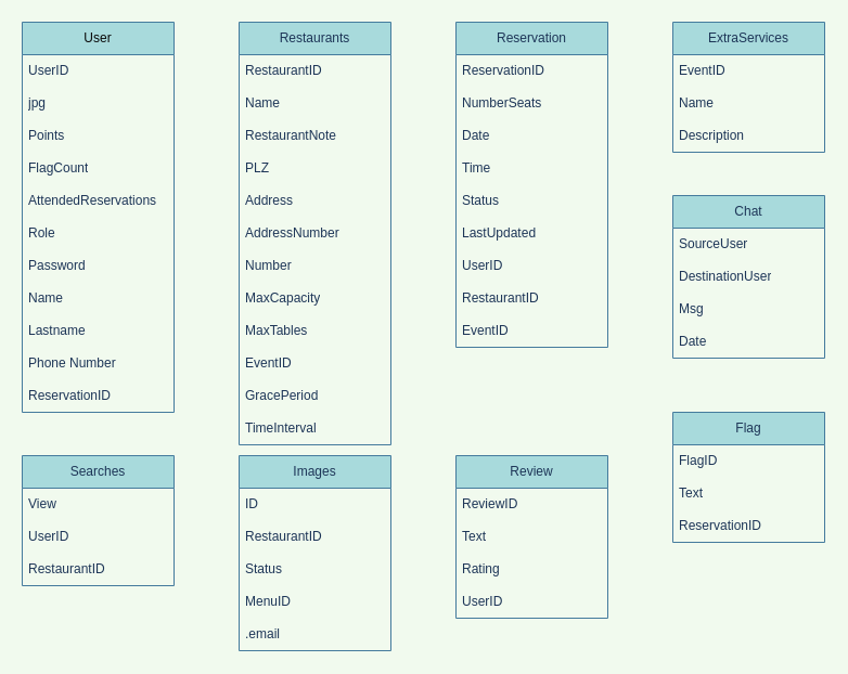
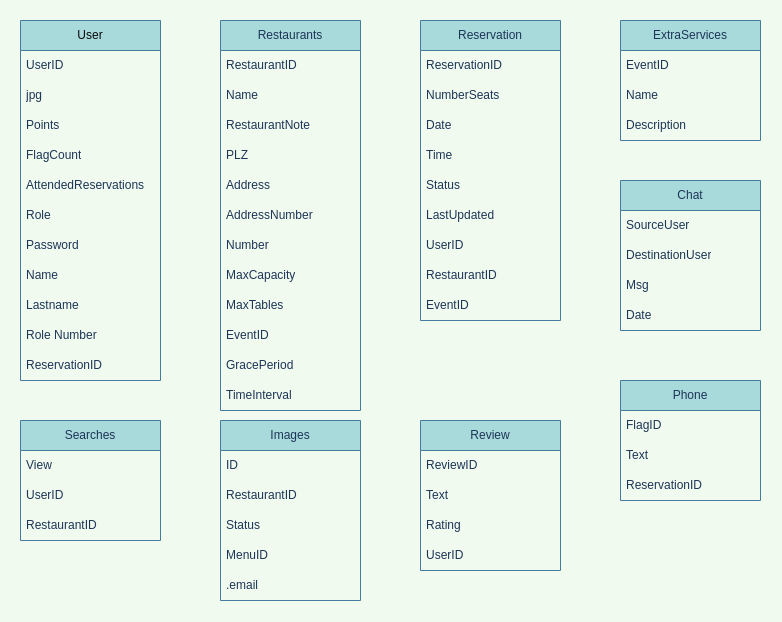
  <mxCell id="0" />
  <mxCell id="1" parent="0" />
  <mxCell id="2" value="&lt;font color=&quot;#0a0a0a&quot;&gt;User&lt;/font&gt;" style="swimlane;fontStyle=0;childLayout=stackLayout;horizontal=1;startSize=30;horizontalStack=0;resizeParent=1;resizeParentMax=0;resizeLast=0;collapsible=1;marginBottom=0;whiteSpace=wrap;html=1;fillColor=#A8DADC;strokeColor=#457B9D;fontColor=#1D3557;" vertex="1" parent="1"><mxGeometry x="20" y="20" width="140" height="360" as="geometry" /></mxCell>
  <mxCell id="3" value="UserID" style="text;strokeColor=none;fillColor=none;align=left;verticalAlign=middle;spacingLeft=4;spacingRight=4;overflow=hidden;points=[[0,0.5],[1,0.5]];portConstraint=eastwest;rotatable=0;whiteSpace=wrap;html=1;fontColor=#1D3557;fillStyle=auto;" vertex="1" parent="2"><mxGeometry y="30" width="140" height="30" as="geometry" /></mxCell>
  <mxCell id="4" value="jpg" style="text;strokeColor=none;fillColor=none;align=left;verticalAlign=middle;spacingLeft=4;spacingRight=4;overflow=hidden;points=[[0,0.5],[1,0.5]];portConstraint=eastwest;rotatable=0;whiteSpace=wrap;html=1;fontColor=#1D3557;" vertex="1" parent="2"><mxGeometry y="60" width="140" height="30" as="geometry" /></mxCell>
  <mxCell id="5" value="Points" style="text;strokeColor=none;fillColor=none;align=left;verticalAlign=middle;spacingLeft=4;spacingRight=4;overflow=hidden;points=[[0,0.5],[1,0.5]];portConstraint=eastwest;rotatable=0;whiteSpace=wrap;html=1;fontColor=#1D3557;" vertex="1" parent="2"><mxGeometry y="90" width="140" height="30" as="geometry" /></mxCell>
  <mxCell id="6" value="FlagCount" style="text;strokeColor=none;fillColor=none;align=left;verticalAlign=middle;spacingLeft=4;spacingRight=4;overflow=hidden;points=[[0,0.5],[1,0.5]];portConstraint=eastwest;rotatable=0;whiteSpace=wrap;html=1;fontColor=#1D3557;" vertex="1" parent="2"><mxGeometry y="120" width="140" height="30" as="geometry" /></mxCell>
  <mxCell id="7" value="AttendedReservations" style="text;strokeColor=none;fillColor=none;align=left;verticalAlign=middle;spacingLeft=4;spacingRight=4;overflow=hidden;points=[[0,0.5],[1,0.5]];portConstraint=eastwest;rotatable=0;whiteSpace=wrap;html=1;fontColor=#1D3557;" vertex="1" parent="2"><mxGeometry y="150" width="140" height="30" as="geometry" /></mxCell>
  <mxCell id="8" value="Role" style="text;strokeColor=none;fillColor=none;align=left;verticalAlign=middle;spacingLeft=4;spacingRight=4;overflow=hidden;points=[[0,0.5],[1,0.5]];portConstraint=eastwest;rotatable=0;whiteSpace=wrap;html=1;fontColor=#1D3557;" vertex="1" parent="2"><mxGeometry y="180" width="140" height="30" as="geometry" /></mxCell>
  <mxCell id="9" value="Password" style="text;strokeColor=none;fillColor=none;align=left;verticalAlign=middle;spacingLeft=4;spacingRight=4;overflow=hidden;points=[[0,0.5],[1,0.5]];portConstraint=eastwest;rotatable=0;whiteSpace=wrap;html=1;fontColor=#1D3557;" vertex="1" parent="2"><mxGeometry y="210" width="140" height="30" as="geometry" /></mxCell>
  <mxCell id="10" value="Name" style="text;strokeColor=none;fillColor=none;align=left;verticalAlign=middle;spacingLeft=4;spacingRight=4;overflow=hidden;points=[[0,0.5],[1,0.5]];portConstraint=eastwest;rotatable=0;whiteSpace=wrap;html=1;fontColor=#1D3557;" vertex="1" parent="2"><mxGeometry y="240" width="140" height="30" as="geometry" /></mxCell>
  <mxCell id="11" value="Lastname" style="text;strokeColor=none;fillColor=none;align=left;verticalAlign=middle;spacingLeft=4;spacingRight=4;overflow=hidden;points=[[0,0.5],[1,0.5]];portConstraint=eastwest;rotatable=0;whiteSpace=wrap;html=1;fontColor=#1D3557;" vertex="1" parent="2"><mxGeometry y="270" width="140" height="30" as="geometry" /></mxCell>
- <mxCell id="12" value="Phone Number" style="text;strokeColor=none;fillColor=none;align=left;verticalAlign=middle;spacingLeft=4;spacingRight=4;overflow=hidden;points=[[0,0.5],[1,0.5]];portConstraint=eastwest;rotatable=0;whiteSpace=wrap;html=1;fontColor=#1D3557;" vertex="1" parent="2"><mxGeometry y="300" width="140" height="30" as="geometry" /></mxCell>
+ <mxCell id="12" value="Role Number" style="text;strokeColor=none;fillColor=none;align=left;verticalAlign=middle;spacingLeft=4;spacingRight=4;overflow=hidden;points=[[0,0.5],[1,0.5]];portConstraint=eastwest;rotatable=0;whiteSpace=wrap;html=1;fontColor=#1D3557;" vertex="1" parent="2"><mxGeometry y="300" width="140" height="30" as="geometry" /></mxCell>
  <mxCell id="13" value="ReservationID" style="text;strokeColor=none;fillColor=none;align=left;verticalAlign=middle;spacingLeft=4;spacingRight=4;overflow=hidden;points=[[0,0.5],[1,0.5]];portConstraint=eastwest;rotatable=0;whiteSpace=wrap;html=1;fontColor=#1D3557;" vertex="1" parent="2"><mxGeometry y="330" width="140" height="30" as="geometry" /></mxCell>
  <mxCell id="14" value="Restaurants" style="swimlane;fontStyle=0;childLayout=stackLayout;horizontal=1;startSize=30;horizontalStack=0;resizeParent=1;resizeParentMax=0;resizeLast=0;collapsible=1;marginBottom=0;whiteSpace=wrap;html=1;strokeColor=#457B9D;fontColor=#1D3557;fillColor=#A8DADC;" vertex="1" parent="1"><mxGeometry x="220" y="20" width="140" height="390" as="geometry"><mxRectangle x="240" y="40" width="110" height="30" as="alternateBounds" /></mxGeometry></mxCell>
  <mxCell id="15" value="RestaurantID" style="text;strokeColor=none;fillColor=none;align=left;verticalAlign=middle;spacingLeft=4;spacingRight=4;overflow=hidden;points=[[0,0.5],[1,0.5]];portConstraint=eastwest;rotatable=0;whiteSpace=wrap;html=1;fontColor=#1D3557;" vertex="1" parent="14"><mxGeometry y="30" width="140" height="30" as="geometry" /></mxCell>
  <mxCell id="16" value="Name" style="text;strokeColor=none;fillColor=none;align=left;verticalAlign=middle;spacingLeft=4;spacingRight=4;overflow=hidden;points=[[0,0.5],[1,0.5]];portConstraint=eastwest;rotatable=0;whiteSpace=wrap;html=1;fontColor=#1D3557;" vertex="1" parent="14"><mxGeometry y="60" width="140" height="30" as="geometry" /></mxCell>
  <mxCell id="17" value="RestaurantNote" style="text;strokeColor=none;fillColor=none;align=left;verticalAlign=middle;spacingLeft=4;spacingRight=4;overflow=hidden;points=[[0,0.5],[1,0.5]];portConstraint=eastwest;rotatable=0;whiteSpace=wrap;html=1;fontColor=#1D3557;" vertex="1" parent="14"><mxGeometry y="90" width="140" height="30" as="geometry" /></mxCell>
  <mxCell id="18" value="PLZ" style="text;strokeColor=none;fillColor=none;align=left;verticalAlign=middle;spacingLeft=4;spacingRight=4;overflow=hidden;points=[[0,0.5],[1,0.5]];portConstraint=eastwest;rotatable=0;whiteSpace=wrap;html=1;fontColor=#1D3557;" vertex="1" parent="14"><mxGeometry y="120" width="140" height="30" as="geometry" /></mxCell>
  <mxCell id="19" value="Address" style="text;strokeColor=none;fillColor=none;align=left;verticalAlign=middle;spacingLeft=4;spacingRight=4;overflow=hidden;points=[[0,0.5],[1,0.5]];portConstraint=eastwest;rotatable=0;whiteSpace=wrap;html=1;fontColor=#1D3557;" vertex="1" parent="14"><mxGeometry y="150" width="140" height="30" as="geometry" /></mxCell>
  <mxCell id="20" value="AddressNumber" style="text;strokeColor=none;fillColor=none;align=left;verticalAlign=middle;spacingLeft=4;spacingRight=4;overflow=hidden;points=[[0,0.5],[1,0.5]];portConstraint=eastwest;rotatable=0;whiteSpace=wrap;html=1;fontColor=#1D3557;" vertex="1" parent="14"><mxGeometry y="180" width="140" height="30" as="geometry" /></mxCell>
  <mxCell id="21" value="Number" style="text;strokeColor=none;fillColor=none;align=left;verticalAlign=middle;spacingLeft=4;spacingRight=4;overflow=hidden;points=[[0,0.5],[1,0.5]];portConstraint=eastwest;rotatable=0;whiteSpace=wrap;html=1;fontColor=#1D3557;" vertex="1" parent="14"><mxGeometry y="210" width="140" height="30" as="geometry" /></mxCell>
  <mxCell id="22" value="MaxCapacity" style="text;strokeColor=none;fillColor=none;align=left;verticalAlign=middle;spacingLeft=4;spacingRight=4;overflow=hidden;points=[[0,0.5],[1,0.5]];portConstraint=eastwest;rotatable=0;whiteSpace=wrap;html=1;fontColor=#1D3557;" vertex="1" parent="14"><mxGeometry y="240" width="140" height="30" as="geometry" /></mxCell>
  <mxCell id="23" value="MaxTables" style="text;strokeColor=none;fillColor=none;align=left;verticalAlign=middle;spacingLeft=4;spacingRight=4;overflow=hidden;points=[[0,0.5],[1,0.5]];portConstraint=eastwest;rotatable=0;whiteSpace=wrap;html=1;fontColor=#1D3557;" vertex="1" parent="14"><mxGeometry y="270" width="140" height="30" as="geometry" /></mxCell>
  <mxCell id="24" value="EventID" style="text;strokeColor=none;fillColor=none;align=left;verticalAlign=middle;spacingLeft=4;spacingRight=4;overflow=hidden;points=[[0,0.5],[1,0.5]];portConstraint=eastwest;rotatable=0;whiteSpace=wrap;html=1;fontColor=#1D3557;" vertex="1" parent="14"><mxGeometry y="300" width="140" height="30" as="geometry" /></mxCell>
  <mxCell id="25" value="GracePeriod" style="text;strokeColor=none;fillColor=none;align=left;verticalAlign=middle;spacingLeft=4;spacingRight=4;overflow=hidden;points=[[0,0.5],[1,0.5]];portConstraint=eastwest;rotatable=0;whiteSpace=wrap;html=1;fontColor=#1D3557;" vertex="1" parent="14"><mxGeometry y="330" width="140" height="30" as="geometry" /></mxCell>
  <mxCell id="26" value="TimeInterval" style="text;strokeColor=none;fillColor=none;align=left;verticalAlign=middle;spacingLeft=4;spacingRight=4;overflow=hidden;points=[[0,0.5],[1,0.5]];portConstraint=eastwest;rotatable=0;whiteSpace=wrap;html=1;fontColor=#1D3557;" vertex="1" parent="14"><mxGeometry y="360" width="140" height="30" as="geometry" /></mxCell>
  <mxCell id="27" value="Reservation" style="swimlane;fontStyle=0;childLayout=stackLayout;horizontal=1;startSize=30;horizontalStack=0;resizeParent=1;resizeParentMax=0;resizeLast=0;collapsible=1;marginBottom=0;whiteSpace=wrap;html=1;fillStyle=auto;strokeColor=#457B9D;fontColor=#1D3557;fillColor=#A8DADC;" vertex="1" parent="1"><mxGeometry x="420" y="20" width="140" height="300" as="geometry" /></mxCell>
  <mxCell id="28" value="ReservationID" style="text;strokeColor=none;fillColor=none;align=left;verticalAlign=middle;spacingLeft=4;spacingRight=4;overflow=hidden;points=[[0,0.5],[1,0.5]];portConstraint=eastwest;rotatable=0;whiteSpace=wrap;html=1;fillStyle=auto;fontColor=#1D3557;" vertex="1" parent="27"><mxGeometry y="30" width="140" height="30" as="geometry" /></mxCell>
  <mxCell id="29" value="NumberSeats" style="text;strokeColor=none;fillColor=none;align=left;verticalAlign=middle;spacingLeft=4;spacingRight=4;overflow=hidden;points=[[0,0.5],[1,0.5]];portConstraint=eastwest;rotatable=0;whiteSpace=wrap;html=1;fillStyle=auto;fontColor=#1D3557;" vertex="1" parent="27"><mxGeometry y="60" width="140" height="30" as="geometry" /></mxCell>
  <mxCell id="30" value="Date" style="text;strokeColor=none;fillColor=none;align=left;verticalAlign=middle;spacingLeft=4;spacingRight=4;overflow=hidden;points=[[0,0.5],[1,0.5]];portConstraint=eastwest;rotatable=0;whiteSpace=wrap;html=1;fillStyle=auto;fontColor=#1D3557;" vertex="1" parent="27"><mxGeometry y="90" width="140" height="30" as="geometry" /></mxCell>
  <mxCell id="31" value="Time" style="text;strokeColor=none;fillColor=none;align=left;verticalAlign=middle;spacingLeft=4;spacingRight=4;overflow=hidden;points=[[0,0.5],[1,0.5]];portConstraint=eastwest;rotatable=0;whiteSpace=wrap;html=1;fontColor=#1D3557;" vertex="1" parent="27"><mxGeometry y="120" width="140" height="30" as="geometry" /></mxCell>
  <mxCell id="32" value="Status" style="text;strokeColor=none;fillColor=none;align=left;verticalAlign=middle;spacingLeft=4;spacingRight=4;overflow=hidden;points=[[0,0.5],[1,0.5]];portConstraint=eastwest;rotatable=0;whiteSpace=wrap;html=1;fontColor=#1D3557;" vertex="1" parent="27"><mxGeometry y="150" width="140" height="30" as="geometry" /></mxCell>
  <mxCell id="33" value="LastUpdated" style="text;strokeColor=none;fillColor=none;align=left;verticalAlign=middle;spacingLeft=4;spacingRight=4;overflow=hidden;points=[[0,0.5],[1,0.5]];portConstraint=eastwest;rotatable=0;whiteSpace=wrap;html=1;fontColor=#1D3557;" vertex="1" parent="27"><mxGeometry y="180" width="140" height="30" as="geometry" /></mxCell>
  <mxCell id="34" value="UserID" style="text;strokeColor=none;fillColor=none;align=left;verticalAlign=middle;spacingLeft=4;spacingRight=4;overflow=hidden;points=[[0,0.5],[1,0.5]];portConstraint=eastwest;rotatable=0;whiteSpace=wrap;html=1;fontColor=#1D3557;fillStyle=auto;" vertex="1" parent="27"><mxGeometry y="210" width="140" height="30" as="geometry" /></mxCell>
  <mxCell id="35" value="RestaurantID" style="text;strokeColor=none;fillColor=none;align=left;verticalAlign=middle;spacingLeft=4;spacingRight=4;overflow=hidden;points=[[0,0.5],[1,0.5]];portConstraint=eastwest;rotatable=0;whiteSpace=wrap;html=1;fontColor=#1D3557;" vertex="1" parent="27"><mxGeometry y="240" width="140" height="30" as="geometry" /></mxCell>
  <mxCell id="36" value="EventID" style="text;strokeColor=none;fillColor=none;align=left;verticalAlign=middle;spacingLeft=4;spacingRight=4;overflow=hidden;points=[[0,0.5],[1,0.5]];portConstraint=eastwest;rotatable=0;whiteSpace=wrap;html=1;fontColor=#1D3557;" vertex="1" parent="27"><mxGeometry y="270" width="140" height="30" as="geometry" /></mxCell>
  <mxCell id="37" value="ExtraServices" style="swimlane;fontStyle=0;childLayout=stackLayout;horizontal=1;startSize=30;horizontalStack=0;resizeParent=1;resizeParentMax=0;resizeLast=0;collapsible=1;marginBottom=0;whiteSpace=wrap;html=1;strokeColor=#457B9D;fontColor=#1D3557;fillColor=#A8DADC;" vertex="1" parent="1"><mxGeometry x="620" y="20" width="140" height="120" as="geometry" /></mxCell>
  <mxCell id="38" value="EventID" style="text;strokeColor=none;fillColor=none;align=left;verticalAlign=middle;spacingLeft=4;spacingRight=4;overflow=hidden;points=[[0,0.5],[1,0.5]];portConstraint=eastwest;rotatable=0;whiteSpace=wrap;html=1;fontColor=#1D3557;" vertex="1" parent="37"><mxGeometry y="30" width="140" height="30" as="geometry" /></mxCell>
  <mxCell id="39" value="Name" style="text;strokeColor=none;fillColor=none;align=left;verticalAlign=middle;spacingLeft=4;spacingRight=4;overflow=hidden;points=[[0,0.5],[1,0.5]];portConstraint=eastwest;rotatable=0;whiteSpace=wrap;html=1;fontColor=#1D3557;" vertex="1" parent="37"><mxGeometry y="60" width="140" height="30" as="geometry" /></mxCell>
  <mxCell id="40" value="Description" style="text;strokeColor=none;fillColor=none;align=left;verticalAlign=middle;spacingLeft=4;spacingRight=4;overflow=hidden;points=[[0,0.5],[1,0.5]];portConstraint=eastwest;rotatable=0;whiteSpace=wrap;html=1;fontColor=#1D3557;" vertex="1" parent="37"><mxGeometry y="90" width="140" height="30" as="geometry" /></mxCell>
  <mxCell id="41" value="Images" style="swimlane;fontStyle=0;childLayout=stackLayout;horizontal=1;startSize=30;horizontalStack=0;resizeParent=1;resizeParentMax=0;resizeLast=0;collapsible=1;marginBottom=0;whiteSpace=wrap;html=1;strokeColor=#457B9D;fontColor=#1D3557;fillColor=#A8DADC;" vertex="1" parent="1"><mxGeometry x="220" y="420" width="140" height="180" as="geometry" /></mxCell>
  <mxCell id="42" value="ID" style="text;strokeColor=none;fillColor=none;align=left;verticalAlign=middle;spacingLeft=4;spacingRight=4;overflow=hidden;points=[[0,0.5],[1,0.5]];portConstraint=eastwest;rotatable=0;whiteSpace=wrap;html=1;fontColor=#1D3557;" vertex="1" parent="41"><mxGeometry y="30" width="140" height="30" as="geometry" /></mxCell>
  <mxCell id="43" value="RestaurantID" style="text;strokeColor=none;fillColor=none;align=left;verticalAlign=middle;spacingLeft=4;spacingRight=4;overflow=hidden;points=[[0,0.5],[1,0.5]];portConstraint=eastwest;rotatable=0;whiteSpace=wrap;html=1;fontColor=#1D3557;" vertex="1" parent="41"><mxGeometry y="60" width="140" height="30" as="geometry" /></mxCell>
  <mxCell id="44" value="Status" style="text;strokeColor=none;fillColor=none;align=left;verticalAlign=middle;spacingLeft=4;spacingRight=4;overflow=hidden;points=[[0,0.5],[1,0.5]];portConstraint=eastwest;rotatable=0;whiteSpace=wrap;html=1;fontColor=#1D3557;" vertex="1" parent="41"><mxGeometry y="90" width="140" height="30" as="geometry" /></mxCell>
  <mxCell id="45" value="MenuID" style="text;strokeColor=none;fillColor=none;align=left;verticalAlign=middle;spacingLeft=4;spacingRight=4;overflow=hidden;points=[[0,0.5],[1,0.5]];portConstraint=eastwest;rotatable=0;whiteSpace=wrap;html=1;fontColor=#1D3557;" vertex="1" parent="41"><mxGeometry y="120" width="140" height="30" as="geometry" /></mxCell>
  <mxCell id="46" value=".email" style="text;strokeColor=none;fillColor=none;align=left;verticalAlign=middle;spacingLeft=4;spacingRight=4;overflow=hidden;points=[[0,0.5],[1,0.5]];portConstraint=eastwest;rotatable=0;whiteSpace=wrap;html=1;fontColor=#1D3557;" vertex="1" parent="41"><mxGeometry y="150" width="140" height="30" as="geometry" /></mxCell>
  <mxCell id="47" value="Review" style="swimlane;fontStyle=0;childLayout=stackLayout;horizontal=1;startSize=30;horizontalStack=0;resizeParent=1;resizeParentMax=0;resizeLast=0;collapsible=1;marginBottom=0;whiteSpace=wrap;html=1;strokeColor=#457B9D;fontColor=#1D3557;fillColor=#A8DADC;" vertex="1" parent="1"><mxGeometry x="420" y="420" width="140" height="150" as="geometry" /></mxCell>
  <mxCell id="48" value="ReviewID" style="text;strokeColor=none;fillColor=none;align=left;verticalAlign=middle;spacingLeft=4;spacingRight=4;overflow=hidden;points=[[0,0.5],[1,0.5]];portConstraint=eastwest;rotatable=0;whiteSpace=wrap;html=1;fontColor=#1D3557;" vertex="1" parent="47"><mxGeometry y="30" width="140" height="30" as="geometry" /></mxCell>
  <mxCell id="49" value="Text" style="text;strokeColor=none;fillColor=none;align=left;verticalAlign=middle;spacingLeft=4;spacingRight=4;overflow=hidden;points=[[0,0.5],[1,0.5]];portConstraint=eastwest;rotatable=0;whiteSpace=wrap;html=1;fontColor=#1D3557;" vertex="1" parent="47"><mxGeometry y="60" width="140" height="30" as="geometry" /></mxCell>
  <mxCell id="50" value="Rating" style="text;strokeColor=none;fillColor=none;align=left;verticalAlign=middle;spacingLeft=4;spacingRight=4;overflow=hidden;points=[[0,0.5],[1,0.5]];portConstraint=eastwest;rotatable=0;whiteSpace=wrap;html=1;fontColor=#1D3557;" vertex="1" parent="47"><mxGeometry y="90" width="140" height="30" as="geometry" /></mxCell>
  <mxCell id="51" value="UserID" style="text;strokeColor=none;fillColor=none;align=left;verticalAlign=middle;spacingLeft=4;spacingRight=4;overflow=hidden;points=[[0,0.5],[1,0.5]];portConstraint=eastwest;rotatable=0;whiteSpace=wrap;html=1;fontColor=#1D3557;" vertex="1" parent="47"><mxGeometry y="120" width="140" height="30" as="geometry" /></mxCell>
  <mxCell id="52" value="Chat" style="swimlane;fontStyle=0;childLayout=stackLayout;horizontal=1;startSize=30;horizontalStack=0;resizeParent=1;resizeParentMax=0;resizeLast=0;collapsible=1;marginBottom=0;whiteSpace=wrap;html=1;strokeColor=#457B9D;fontColor=#1D3557;fillColor=#A8DADC;" vertex="1" parent="1"><mxGeometry x="620" y="180" width="140" height="150" as="geometry" /></mxCell>
  <mxCell id="53" value="SourceUser" style="text;strokeColor=none;fillColor=none;align=left;verticalAlign=middle;spacingLeft=4;spacingRight=4;overflow=hidden;points=[[0,0.5],[1,0.5]];portConstraint=eastwest;rotatable=0;whiteSpace=wrap;html=1;fontColor=#1D3557;" vertex="1" parent="52"><mxGeometry y="30" width="140" height="30" as="geometry" /></mxCell>
  <mxCell id="54" value="DestinationUser" style="text;strokeColor=none;fillColor=none;align=left;verticalAlign=middle;spacingLeft=4;spacingRight=4;overflow=hidden;points=[[0,0.5],[1,0.5]];portConstraint=eastwest;rotatable=0;whiteSpace=wrap;html=1;fontColor=#1D3557;" vertex="1" parent="52"><mxGeometry y="60" width="140" height="30" as="geometry" /></mxCell>
  <mxCell id="55" value="Msg" style="text;strokeColor=none;fillColor=none;align=left;verticalAlign=middle;spacingLeft=4;spacingRight=4;overflow=hidden;points=[[0,0.5],[1,0.5]];portConstraint=eastwest;rotatable=0;whiteSpace=wrap;html=1;fontColor=#1D3557;" vertex="1" parent="52"><mxGeometry y="90" width="140" height="30" as="geometry" /></mxCell>
  <mxCell id="56" value="Date" style="text;strokeColor=none;fillColor=none;align=left;verticalAlign=middle;spacingLeft=4;spacingRight=4;overflow=hidden;points=[[0,0.5],[1,0.5]];portConstraint=eastwest;rotatable=0;whiteSpace=wrap;html=1;fontColor=#1D3557;" vertex="1" parent="52"><mxGeometry y="120" width="140" height="30" as="geometry" /></mxCell>
- <mxCell id="57" value="Flag" style="swimlane;fontStyle=0;childLayout=stackLayout;horizontal=1;startSize=30;horizontalStack=0;resizeParent=1;resizeParentMax=0;resizeLast=0;collapsible=1;marginBottom=0;whiteSpace=wrap;html=1;strokeColor=#457B9D;fontColor=#1D3557;fillColor=#A8DADC;" vertex="1" parent="1"><mxGeometry x="620" y="380" width="140" height="120" as="geometry" /></mxCell>
+ <mxCell id="57" value="Phone" style="swimlane;fontStyle=0;childLayout=stackLayout;horizontal=1;startSize=30;horizontalStack=0;resizeParent=1;resizeParentMax=0;resizeLast=0;collapsible=1;marginBottom=0;whiteSpace=wrap;html=1;strokeColor=#457B9D;fontColor=#1D3557;fillColor=#A8DADC;" vertex="1" parent="1"><mxGeometry x="620" y="380" width="140" height="120" as="geometry" /></mxCell>
  <mxCell id="58" value="FlagID" style="text;strokeColor=none;fillColor=none;align=left;verticalAlign=middle;spacingLeft=4;spacingRight=4;overflow=hidden;points=[[0,0.5],[1,0.5]];portConstraint=eastwest;rotatable=0;whiteSpace=wrap;html=1;fontColor=#1D3557;" vertex="1" parent="57"><mxGeometry y="30" width="140" height="30" as="geometry" /></mxCell>
  <mxCell id="59" value="Text" style="text;strokeColor=none;fillColor=none;align=left;verticalAlign=middle;spacingLeft=4;spacingRight=4;overflow=hidden;points=[[0,0.5],[1,0.5]];portConstraint=eastwest;rotatable=0;whiteSpace=wrap;html=1;fontColor=#1D3557;" vertex="1" parent="57"><mxGeometry y="60" width="140" height="30" as="geometry" /></mxCell>
  <mxCell id="60" value="ReservationID" style="text;strokeColor=none;fillColor=none;align=left;verticalAlign=middle;spacingLeft=4;spacingRight=4;overflow=hidden;points=[[0,0.5],[1,0.5]];portConstraint=eastwest;rotatable=0;whiteSpace=wrap;html=1;fontColor=#1D3557;" vertex="1" parent="57"><mxGeometry y="90" width="140" height="30" as="geometry" /></mxCell>
  <mxCell id="61" value="Searches" style="swimlane;fontStyle=0;childLayout=stackLayout;horizontal=1;startSize=30;horizontalStack=0;resizeParent=1;resizeParentMax=0;resizeLast=0;collapsible=1;marginBottom=0;whiteSpace=wrap;html=1;strokeColor=#457B9D;fontColor=#1D3557;fillColor=#A8DADC;" vertex="1" parent="1"><mxGeometry x="20" y="420" width="140" height="120" as="geometry" /></mxCell>
  <mxCell id="62" value="View" style="text;strokeColor=none;fillColor=none;align=left;verticalAlign=middle;spacingLeft=4;spacingRight=4;overflow=hidden;points=[[0,0.5],[1,0.5]];portConstraint=eastwest;rotatable=0;whiteSpace=wrap;html=1;fontColor=#1D3557;" vertex="1" parent="61"><mxGeometry y="30" width="140" height="30" as="geometry" /></mxCell>
  <mxCell id="63" value="UserID" style="text;strokeColor=none;fillColor=none;align=left;verticalAlign=middle;spacingLeft=4;spacingRight=4;overflow=hidden;points=[[0,0.5],[1,0.5]];portConstraint=eastwest;rotatable=0;whiteSpace=wrap;html=1;fontColor=#1D3557;" vertex="1" parent="61"><mxGeometry y="60" width="140" height="30" as="geometry" /></mxCell>
  <mxCell id="64" value="RestaurantID" style="text;strokeColor=none;fillColor=none;align=left;verticalAlign=middle;spacingLeft=4;spacingRight=4;overflow=hidden;points=[[0,0.5],[1,0.5]];portConstraint=eastwest;rotatable=0;whiteSpace=wrap;html=1;fontColor=#1D3557;" vertex="1" parent="61"><mxGeometry y="90" width="140" height="30" as="geometry" /></mxCell>
